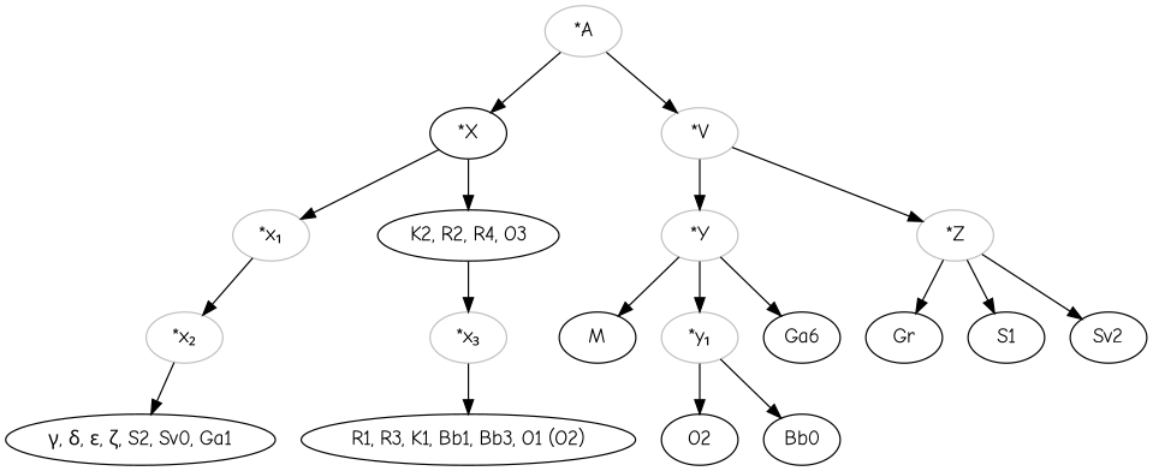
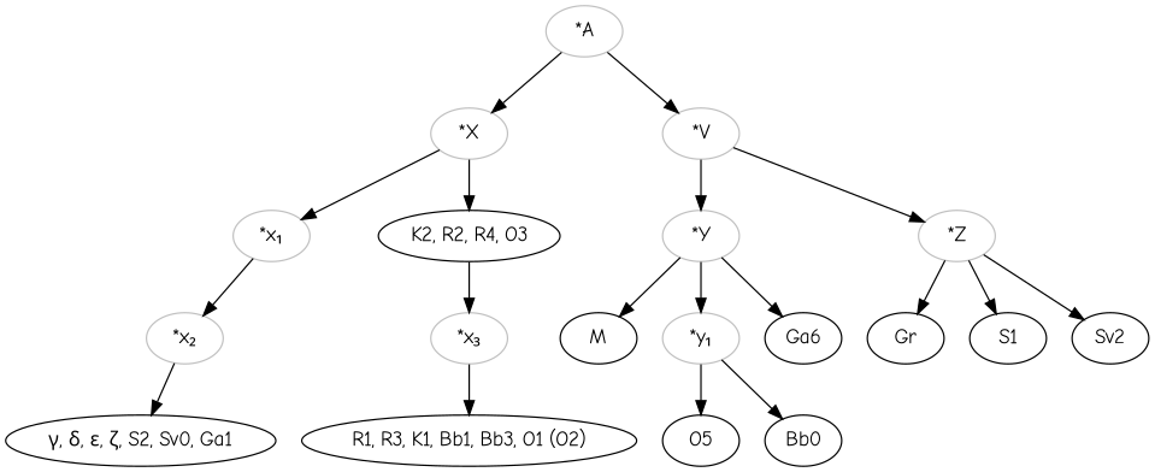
  digraph {
    fontname="Comic Neue"
    node [fontname="Comic Neue"]
    edge [fontname="Comic Neue"]
    n1 [color=grey label="*A"]
-   n2 [color=black label="*X"]
+   n2 [color=grey label="*X"]
    n3 [color=grey label="*V"]
    n4 [color=grey label="*x₁"]
    n5 [label="K2, R2, R4, O3"]
    n6 [color=grey label="*Y"]
    n7 [color=grey label="*Z"]
    n8 [color=grey label="*x₂"]
    n9 [color=grey label="*x₃"]
    M
    n11 [color=grey label="*y₁"]
    n12 [label=Ga6]
    Gr
    S1
    Sv2
-   O2
+   O2 [label=O5]
    n17 [label=Bb0]
    n18 [label="γ, δ, ε, ζ, S2, Sv0, Ga1"]
    n19 [label="R1, R3, K1, Bb1, Bb3, O1 (O2)"]
    n1 -> n2
    n1 -> n3
    n2 -> n4
    n2 -> n5
    n3 -> n6
    n3 -> n7
    n4 -> n8
    n5 -> n9
    n6 -> M
    n6 -> n11
    n6 -> n12
    n7 -> Gr
    n7 -> S1
    n7 -> Sv2
    n8 -> n18
    n9 -> n19
    n11 -> O2
    n11 -> n17
  }
